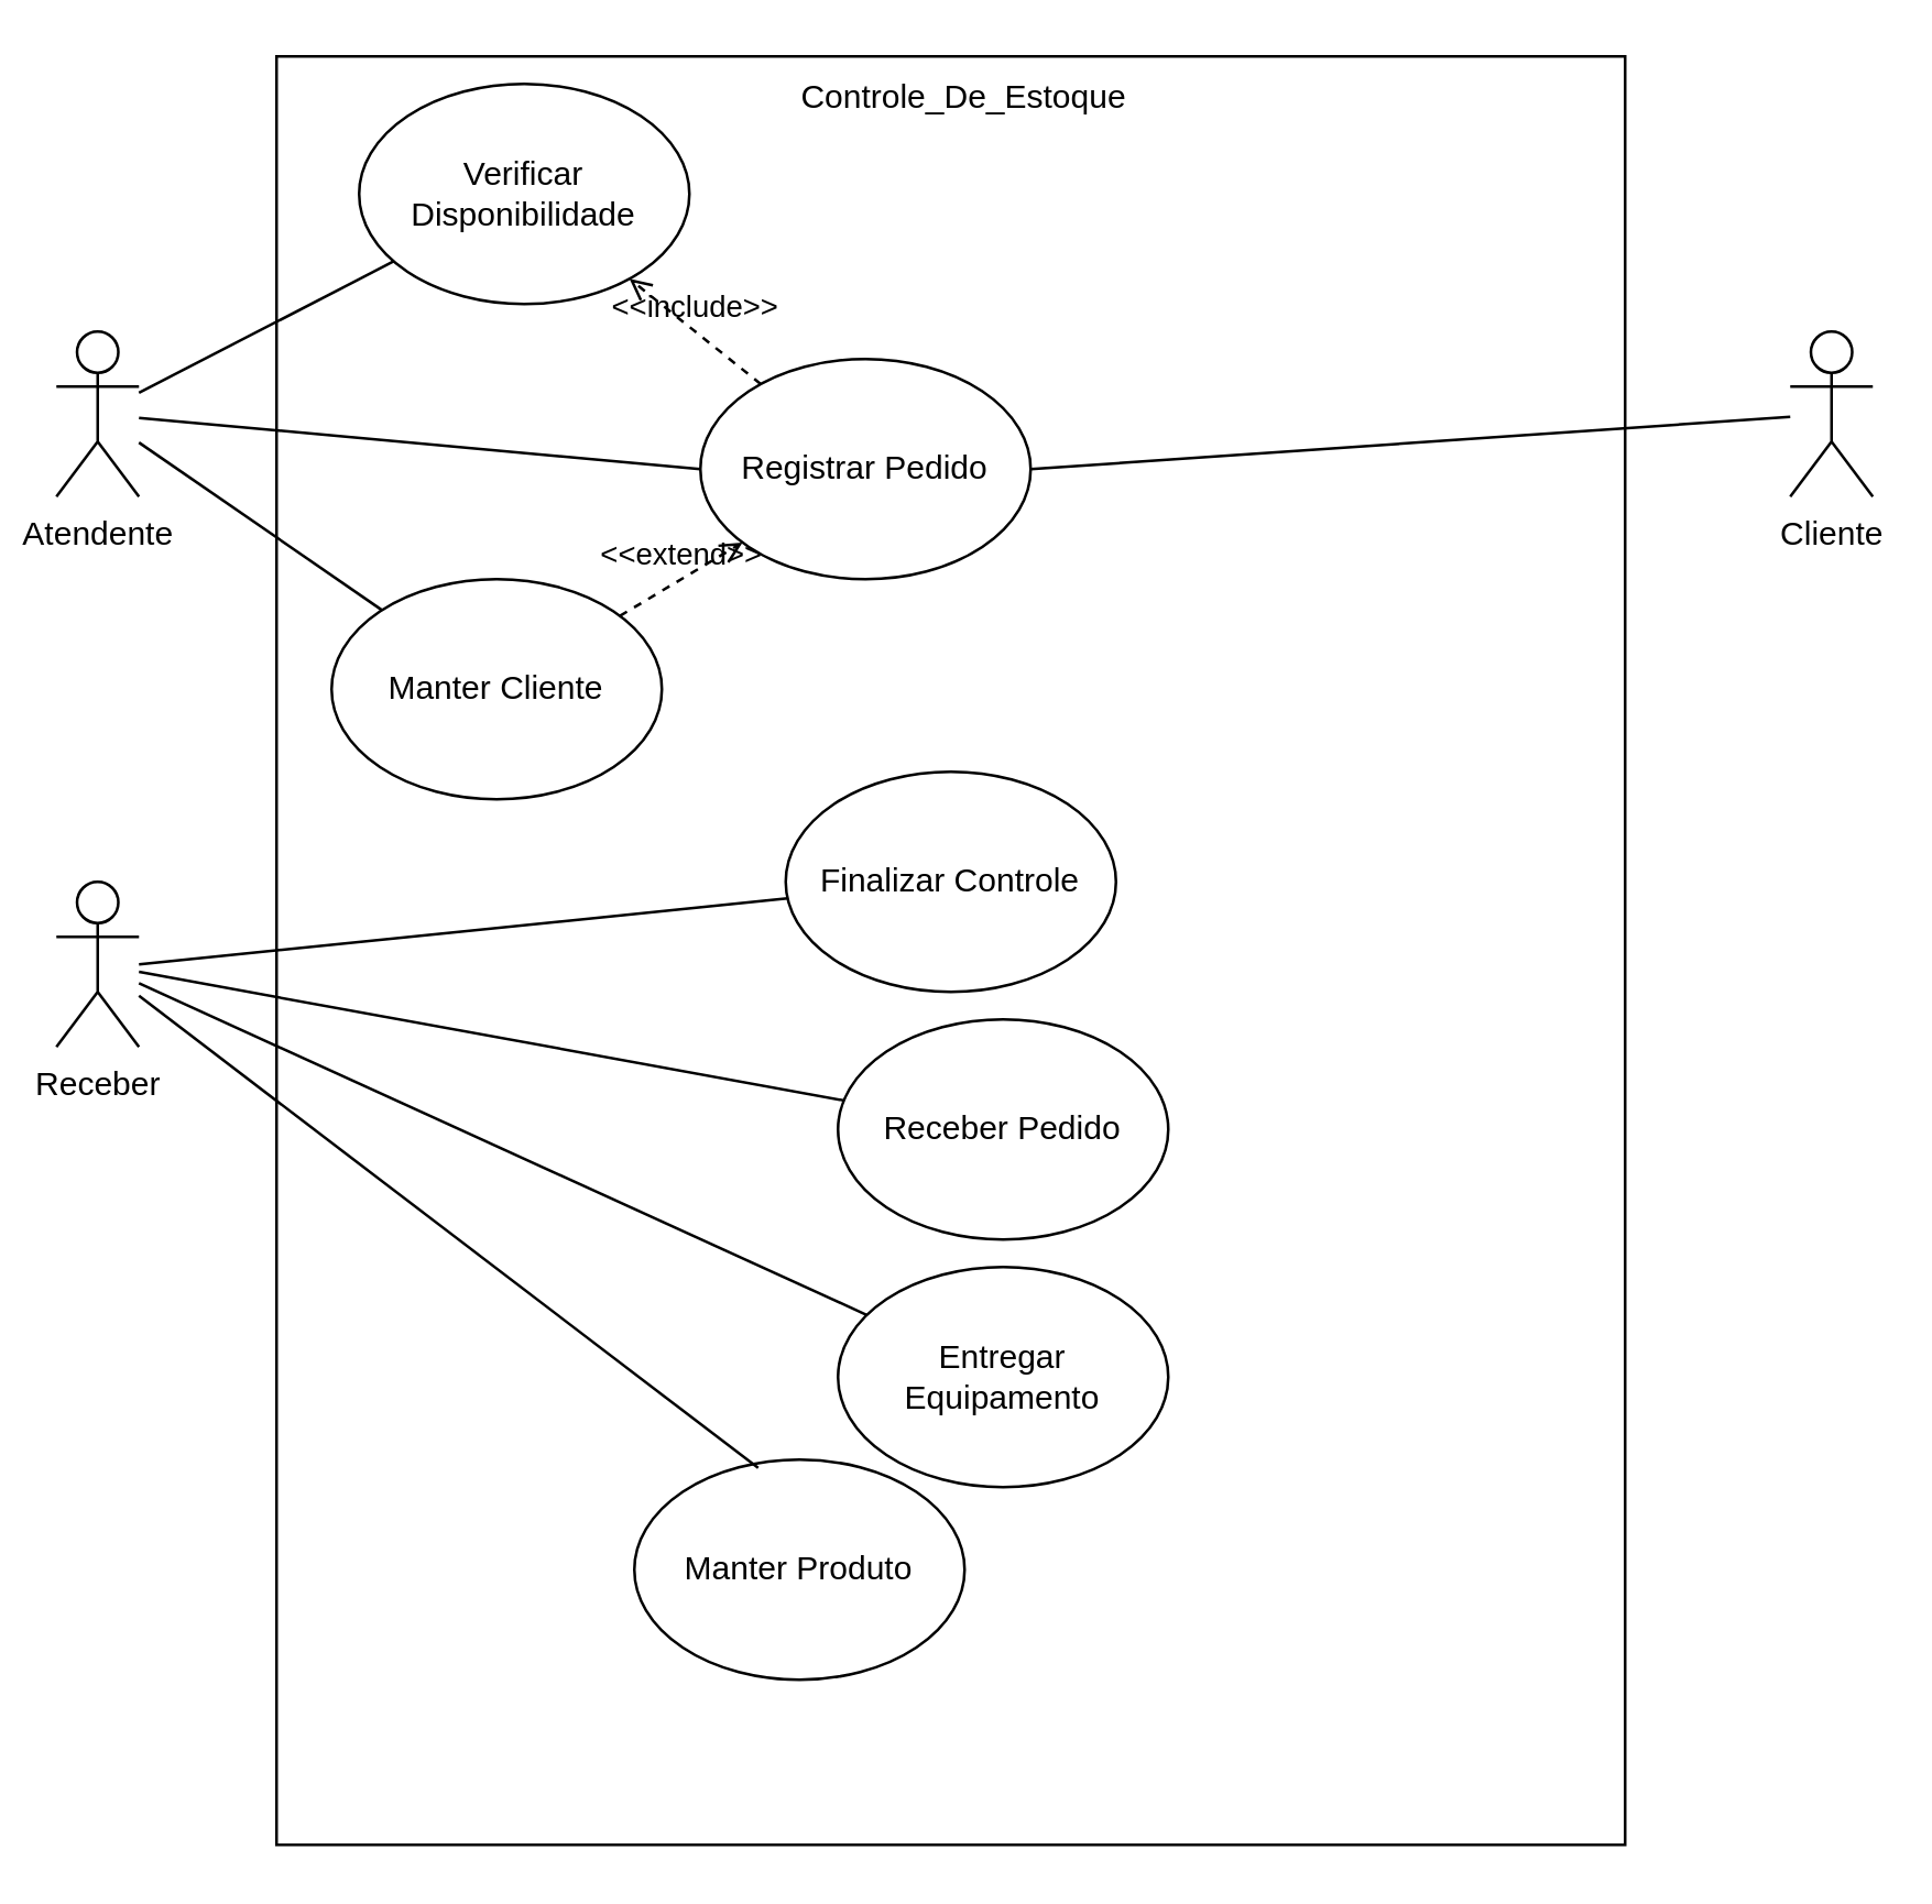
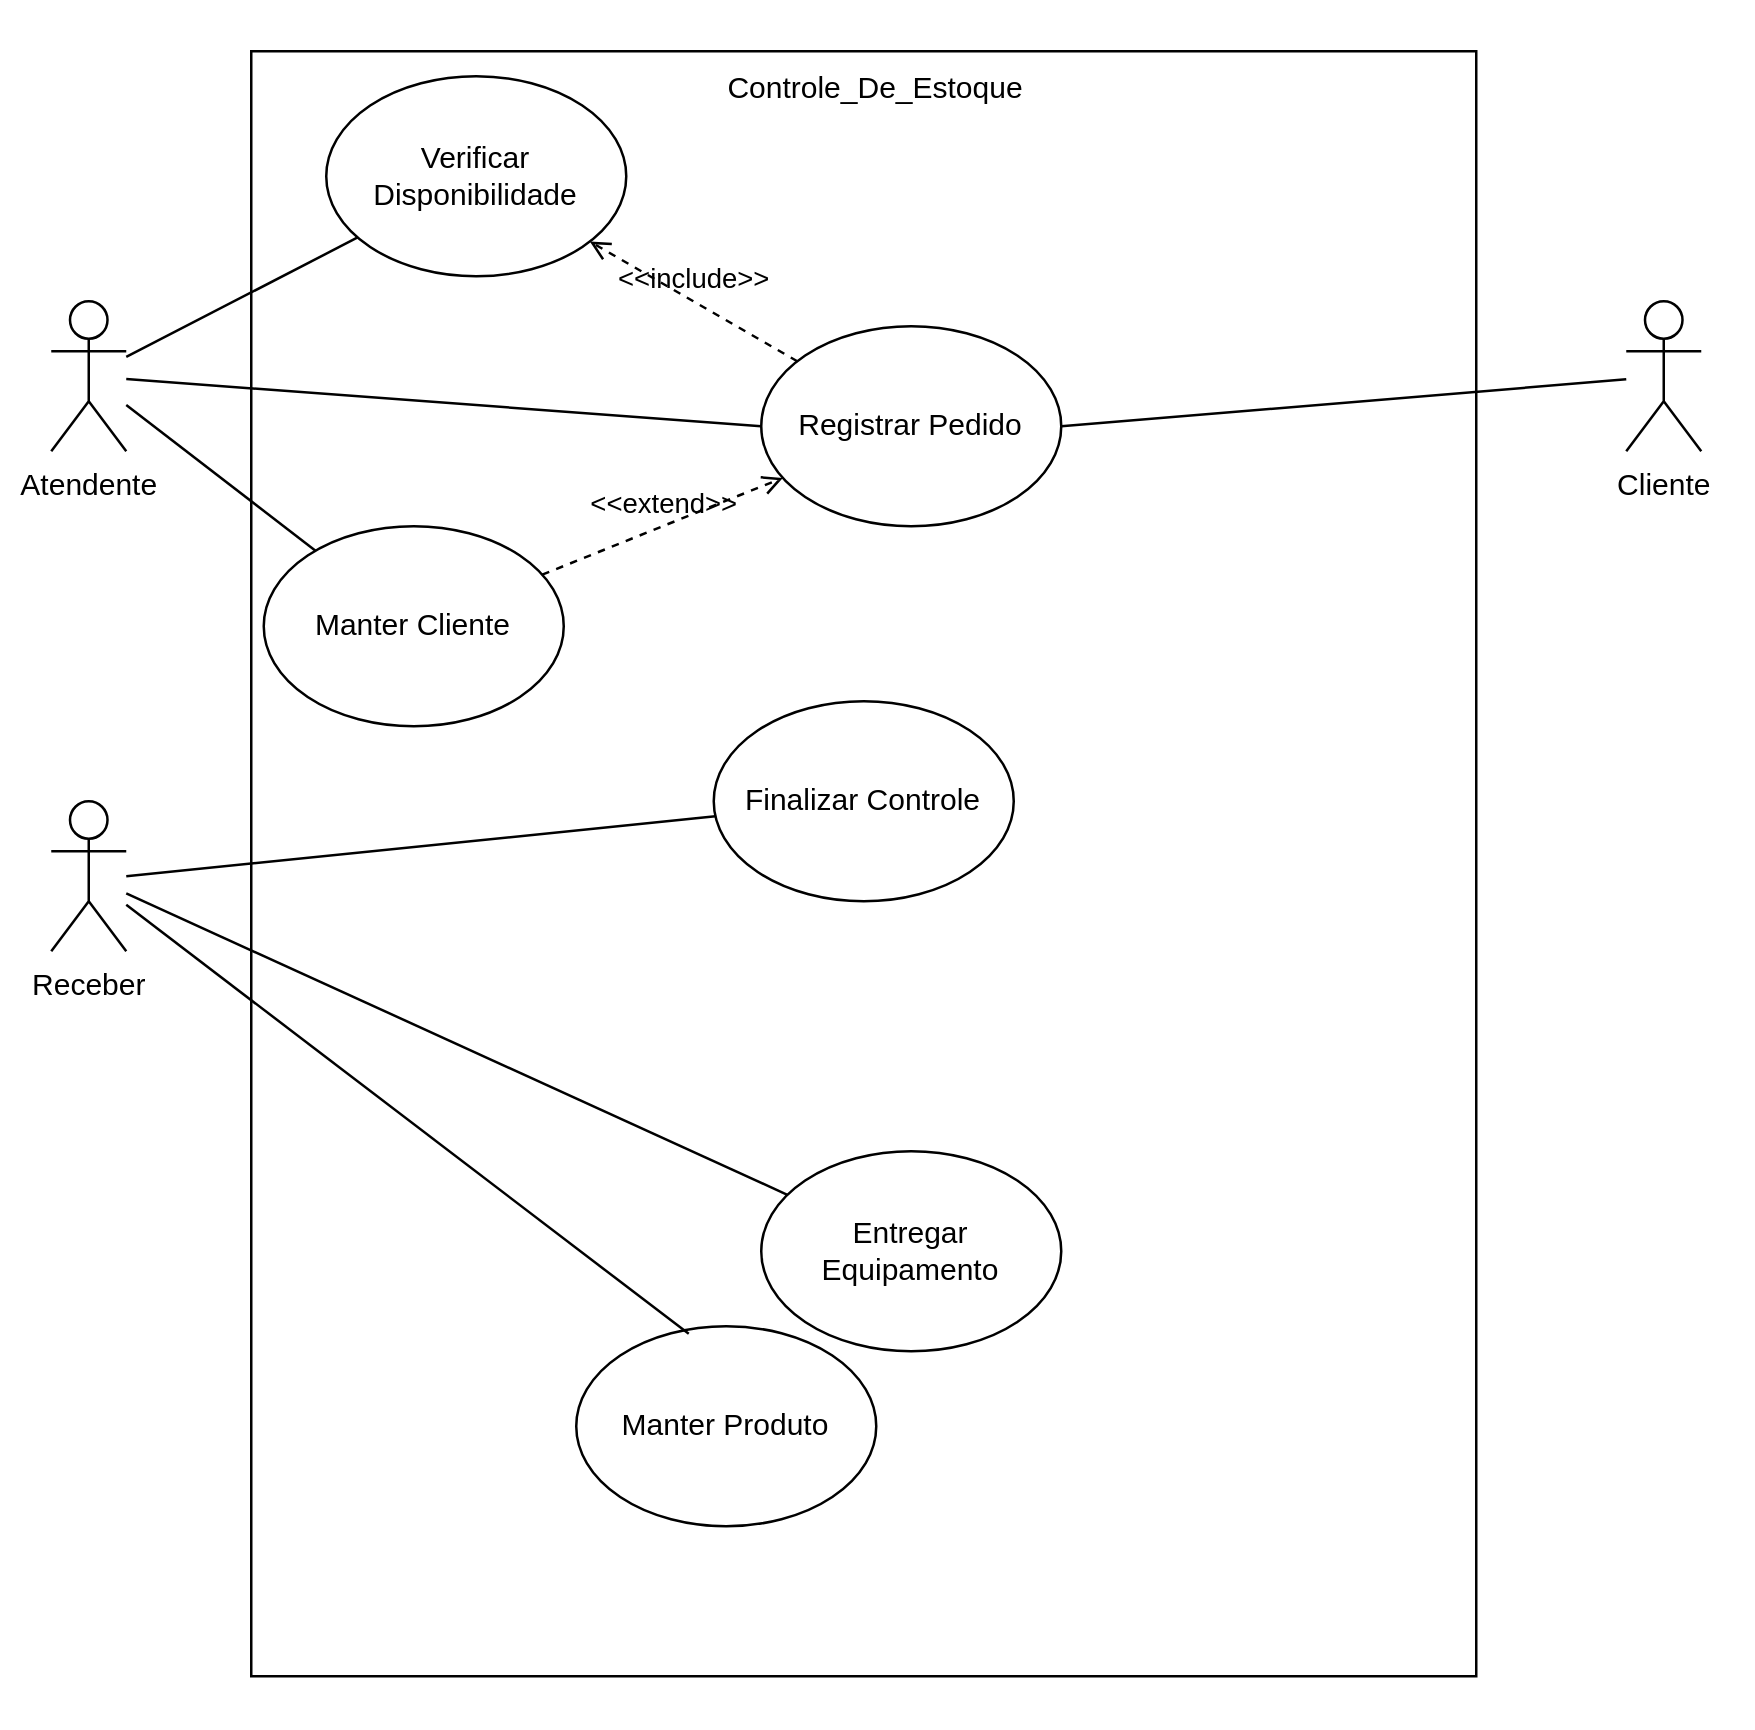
  <mxCell id="0" />
  <mxCell id="1" parent="0" />
  <mxCell id="2" value="Atendente&lt;br&gt;" style="shape=umlActor;verticalLabelPosition=bottom;verticalAlign=top;html=1;outlineConnect=0;" parent="1" vertex="1"><mxGeometry x="20" y="120" width="30" height="60" as="geometry" /></mxCell>
  <mxCell id="3" value="Receber" style="shape=umlActor;verticalLabelPosition=bottom;verticalAlign=top;html=1;outlineConnect=0;" parent="1" vertex="1"><mxGeometry x="20" y="320" width="30" height="60" as="geometry" /></mxCell>
  <mxCell id="4" value="Cliente&lt;br&gt;" style="shape=umlActor;verticalLabelPosition=bottom;verticalAlign=top;html=1;outlineConnect=0;" parent="1" vertex="1"><mxGeometry x="650" y="120" width="30" height="60" as="geometry" /></mxCell>
  <mxCell id="5" value="" style="rounded=0;whiteSpace=wrap;html=1;" parent="1" vertex="1"><mxGeometry x="100" y="20" width="490" height="650" as="geometry" /></mxCell>
- <mxCell id="6" value="Registrar Pedido" style="ellipse;whiteSpace=wrap;html=1;" parent="1" vertex="1"><mxGeometry x="254" y="130" width="120" height="80" as="geometry" /></mxCell>
+ <mxCell id="6" value="Registrar Pedido" style="ellipse;whiteSpace=wrap;html=1;" parent="1" vertex="1"><mxGeometry x="304" y="130" width="120" height="80" as="geometry" /></mxCell>
  <mxCell id="7" value="" style="endArrow=none;html=1;rounded=0;exitX=1;exitY=0.5;exitDx=0;exitDy=0;" parent="1" source="6" target="4" edge="1"><mxGeometry width="50" height="50" relative="1" as="geometry"><mxPoint x="250" y="260" as="sourcePoint" /><mxPoint x="300" y="210" as="targetPoint" /></mxGeometry></mxCell>
  <mxCell id="8" value="" style="endArrow=none;html=1;rounded=0;entryX=0;entryY=0.5;entryDx=0;entryDy=0;" parent="1" source="2" target="6" edge="1"><mxGeometry width="50" height="50" relative="1" as="geometry"><mxPoint x="230" y="180" as="sourcePoint" /><mxPoint x="280" y="130" as="targetPoint" /></mxGeometry></mxCell>
- <mxCell id="9" value="" style="endArrow=none;html=1;rounded=0;" parent="1" source="3" target="13" edge="1"><mxGeometry width="50" height="50" relative="1" as="geometry"><mxPoint x="40" y="370" as="sourcePoint" /><mxPoint x="50" y="270" as="targetPoint" /></mxGeometry></mxCell>
  <mxCell id="10" value="Verificar Disponibilidade" style="ellipse;whiteSpace=wrap;html=1;" parent="1" vertex="1"><mxGeometry x="130" y="30" width="120" height="80" as="geometry" /></mxCell>
  <mxCell id="11" value="Entregar Equipamento&lt;br&gt;" style="ellipse;whiteSpace=wrap;html=1;" parent="1" vertex="1"><mxGeometry x="304" y="460" width="120" height="80" as="geometry" /></mxCell>
  <mxCell id="12" value="" style="endArrow=none;html=1;rounded=0;" parent="1" source="3" target="11" edge="1"><mxGeometry width="50" height="50" relative="1" as="geometry"><mxPoint x="40" y="400" as="sourcePoint" /><mxPoint x="110" y="310" as="targetPoint" /></mxGeometry></mxCell>
- <mxCell id="13" value="Receber Pedido&lt;br&gt;" style="ellipse;whiteSpace=wrap;html=1;" parent="1" vertex="1"><mxGeometry x="304" y="370" width="120" height="80" as="geometry" /></mxCell>
  <mxCell id="14" value="Finalizar Controle" style="ellipse;whiteSpace=wrap;html=1;" parent="1" vertex="1"><mxGeometry x="285" y="280" width="120" height="80" as="geometry" /></mxCell>
  <mxCell id="15" value="" style="endArrow=none;html=1;rounded=0;" parent="1" target="14" edge="1"><mxGeometry width="50" height="50" relative="1" as="geometry"><mxPoint x="50" y="350" as="sourcePoint" /><mxPoint x="140" y="290" as="targetPoint" /></mxGeometry></mxCell>
  <mxCell id="16" value="&amp;lt;&amp;lt;include&amp;gt;&amp;gt;" style="html=1;verticalAlign=bottom;labelBackgroundColor=none;endArrow=open;endFill=0;dashed=1;rounded=0;" parent="1" source="6" target="10" edge="1"><mxGeometry width="160" relative="1" as="geometry"><mxPoint x="210" y="200" as="sourcePoint" /><mxPoint x="370" y="200" as="targetPoint" /><Array as="points" /></mxGeometry></mxCell>
  <mxCell id="17" value="" style="endArrow=none;html=1;rounded=0;" parent="1" source="2" target="10" edge="1"><mxGeometry width="50" height="50" relative="1" as="geometry"><mxPoint x="250" y="260" as="sourcePoint" /><mxPoint x="300" y="210" as="targetPoint" /></mxGeometry></mxCell>
  <mxCell id="18" value="&amp;lt;&amp;lt;extend&amp;gt;&amp;gt;" style="html=1;verticalAlign=bottom;labelBackgroundColor=none;endArrow=open;endFill=0;dashed=1;rounded=0;" parent="1" source="19" target="6" edge="1"><mxGeometry width="160" relative="1" as="geometry"><mxPoint x="240" y="200" as="sourcePoint" /><mxPoint x="396" y="200" as="targetPoint" /></mxGeometry></mxCell>
- <mxCell id="19" value="Manter Cliente" style="ellipse;whiteSpace=wrap;html=1;" parent="1" vertex="1"><mxGeometry x="120" y="210" width="120" height="80" as="geometry" /></mxCell>
+ <mxCell id="19" value="Manter Cliente" style="ellipse;whiteSpace=wrap;html=1;" parent="1" vertex="1"><mxGeometry x="105" y="210" width="120" height="80" as="geometry" /></mxCell>
  <mxCell id="20" value="" style="endArrow=none;html=1;rounded=0;" parent="1" source="2" target="19" edge="1"><mxGeometry width="50" height="50" relative="1" as="geometry"><mxPoint x="30" y="230" as="sourcePoint" /><mxPoint x="80" y="180" as="targetPoint" /></mxGeometry></mxCell>
  <mxCell id="21" value="Controle_De_Estoque" style="text;html=1;strokeColor=none;fillColor=none;align=center;verticalAlign=middle;whiteSpace=wrap;rounded=0;" parent="1" vertex="1"><mxGeometry x="217" y="20" width="266" height="30" as="geometry" /></mxCell>
  <mxCell id="22" value="Manter Produto" style="ellipse;whiteSpace=wrap;html=1;" vertex="1" parent="1"><mxGeometry x="230" y="530" width="120" height="80" as="geometry" /></mxCell>
  <mxCell id="23" value="" style="endArrow=none;html=1;rounded=0;entryX=0.375;entryY=0.038;entryDx=0;entryDy=0;entryPerimeter=0;" edge="1" parent="1" source="3" target="22"><mxGeometry width="50" height="50" relative="1" as="geometry"><mxPoint x="150" y="520" as="sourcePoint" /><mxPoint x="200" y="470" as="targetPoint" /></mxGeometry></mxCell>
